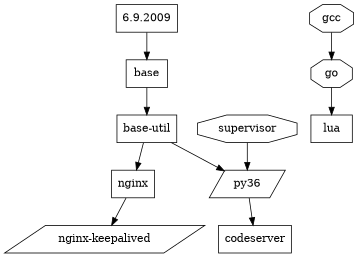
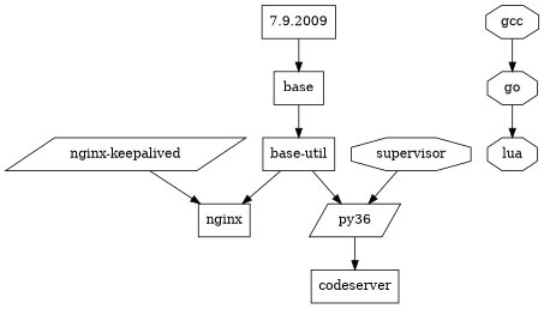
  digraph {
    node [shape=box]
-   "7.9.2009" [label="6.9.2009"]
+   "7.9.2009"
    base
    "base-util"
    nginx
    py36 [shape=parallelogram]
    gcc [shape=octagon]
    go [shape=octagon]
    "nginx-keepalived" [shape=parallelogram]
    codeserver
-   lua
+   lua [shape=octagon]
    supervisor [shape=octagon]
    "7.9.2009" -> base
    base -> "base-util"
    "base-util" -> nginx
    "base-util" -> py36
-   nginx -> "nginx-keepalived"
+   "nginx-keepalived" -> nginx
    py36 -> codeserver
    gcc -> go
    go -> lua
    supervisor -> py36
  }
